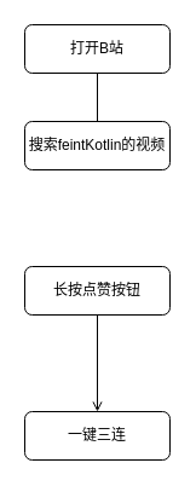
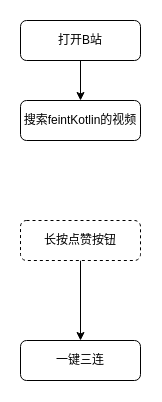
  <mxCell id="0" />
  <mxCell id="1" parent="0" />
- <mxCell id="2" value="" style="edgeStyle=orthogonalEdgeStyle;rounded=0;orthogonalLoop=1;jettySize=auto;html=1;endArrow=none;" edge="1" parent="1" source="3" target="4"><mxGeometry relative="1" as="geometry" /></mxCell>
+ <mxCell id="2" value="" style="edgeStyle=orthogonalEdgeStyle;rounded=0;orthogonalLoop=1;jettySize=auto;html=1;" edge="1" parent="1" source="3" target="4"><mxGeometry relative="1" as="geometry" /></mxCell>
  <mxCell id="3" value="打开B站" style="rounded=1;whiteSpace=wrap;html=1;" vertex="1" parent="1"><mxGeometry x="20" y="20" width="120" height="40" as="geometry" /></mxCell>
  <mxCell id="4" value="搜索feintKotlin的视频" style="rounded=1;whiteSpace=wrap;html=1;" vertex="1" parent="1"><mxGeometry x="20" y="100" width="120" height="40" as="geometry" /></mxCell>
- <mxCell id="5" value="" style="edgeStyle=orthogonalEdgeStyle;rounded=0;orthogonalLoop=1;jettySize=auto;html=1;endArrow=open;" edge="1" parent="1" source="6" target="7"><mxGeometry relative="1" as="geometry" /></mxCell>
- <mxCell id="6" value="长按点赞按钮" style="rounded=1;whiteSpace=wrap;html=1;" vertex="1" parent="1"><mxGeometry x="20" y="220" width="120" height="40" as="geometry" /></mxCell>
+ <mxCell id="5" value="" style="edgeStyle=orthogonalEdgeStyle;rounded=0;orthogonalLoop=1;jettySize=auto;html=1;" edge="1" parent="1" source="6" target="7"><mxGeometry relative="1" as="geometry" /></mxCell>
+ <mxCell id="6" value="长按点赞按钮" style="rounded=1;whiteSpace=wrap;html=1;dashed=1;" vertex="1" parent="1"><mxGeometry x="20" y="220" width="120" height="40" as="geometry" /></mxCell>
  <mxCell id="7" value="一键三连" style="rounded=1;whiteSpace=wrap;html=1;" vertex="1" parent="1"><mxGeometry x="20" y="340" width="120" height="40" as="geometry" /></mxCell>
